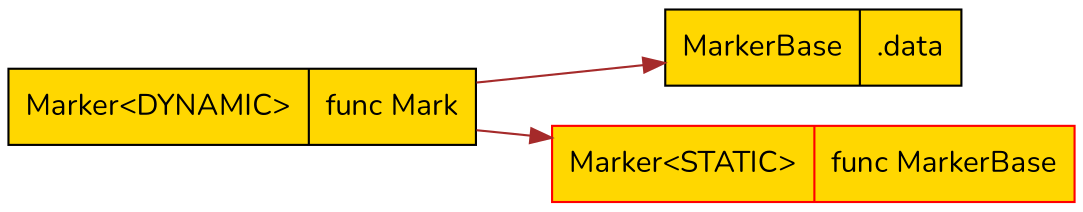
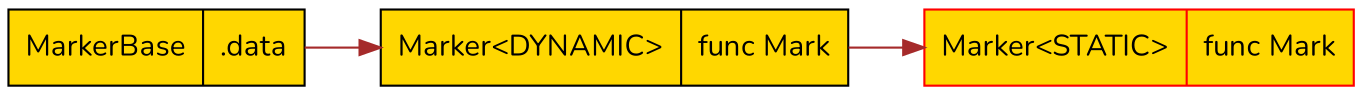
  digraph {
    fontname=Nunito
    rankdir=LR
    node [color=black fillcolor=gold fontname=Nunito shape=record style=filled]
    edge [color=brown fontname=Nunito]
    n1 [label="{MarkerBase|.data}"]
    n2 [label="{Marker&lt;DYNAMIC&gt;|func Mark}"]
-   n3 [color=red label="{Marker&lt;STATIC&gt;|func MarkerBase}"]
-   n2 -> n1
+   n3 [color=red label="{Marker&lt;STATIC&gt;|func Mark}"]
+   n1 -> n2
    n2 -> n3
  }
